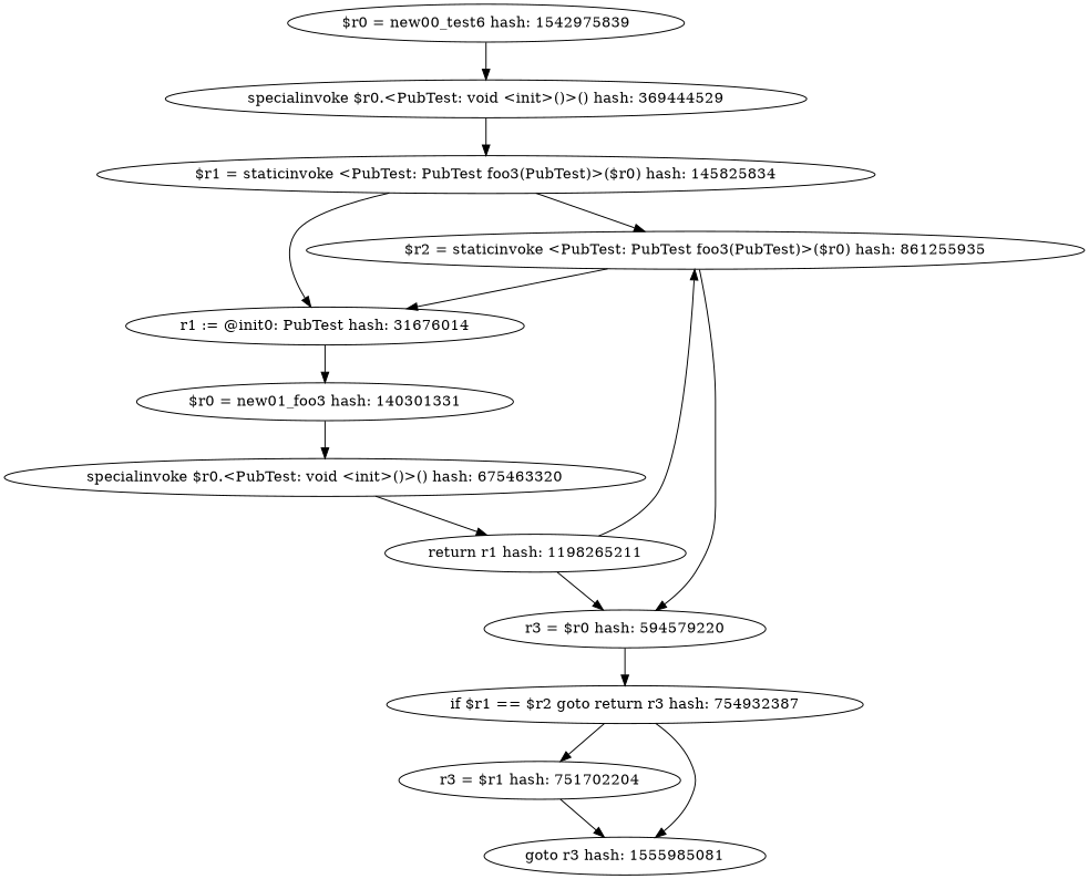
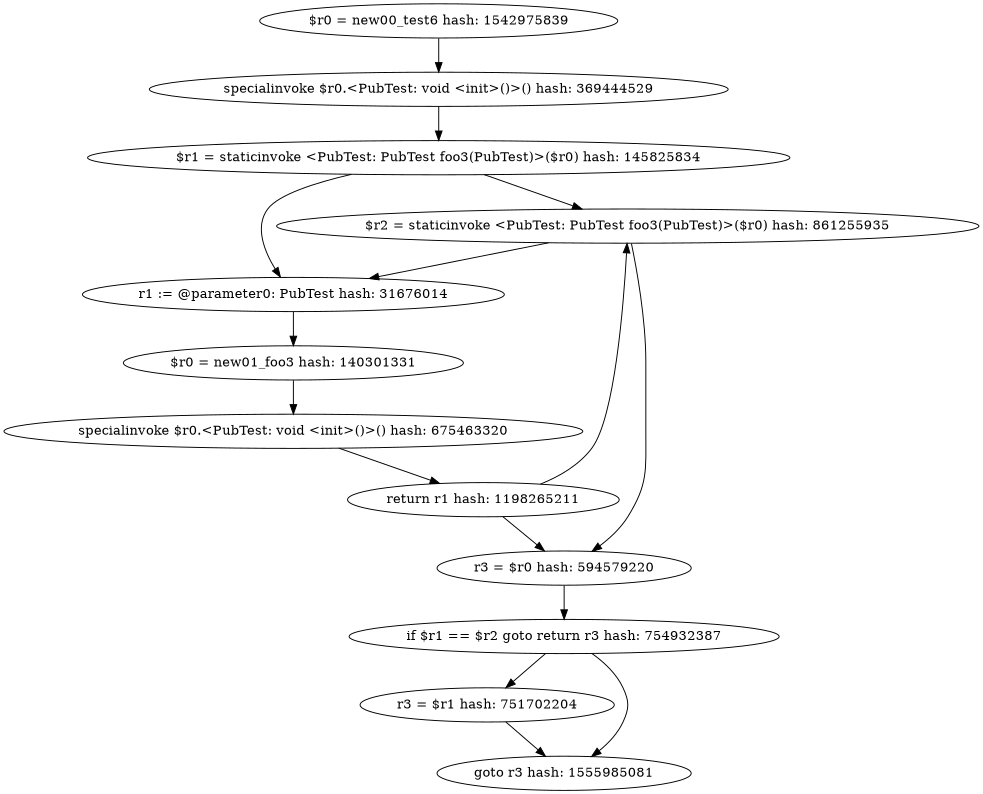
  digraph {
    "$r0 = new00_test6 hash: 1542975839"
    "specialinvoke $r0.<PubTest: void <init>()>() hash: 369444529"
    "$r1 = staticinvoke <PubTest: PubTest foo3(PubTest)>($r0) hash: 145825834"
    "$r2 = staticinvoke <PubTest: PubTest foo3(PubTest)>($r0) hash: 861255935"
-   "r1 := @parameter0: PubTest hash: 31676014" [label="r1 := @init0: PubTest hash: 31676014"]
+   "r1 := @parameter0: PubTest hash: 31676014"
    "r3 = $r0 hash: 594579220"
    "$r0 = new01_foo3 hash: 140301331"
    "if $r1 == $r2 goto return r3 hash: 754932387"
    "r3 = $r1 hash: 751702204"
    n10 [label="goto r3 hash: 1555985081"]
    "specialinvoke $r0.<PubTest: void <init>()>() hash: 675463320"
    "return r1 hash: 1198265211"
    "$r0 = new00_test6 hash: 1542975839" -> "specialinvoke $r0.<PubTest: void <init>()>() hash: 369444529"
    "specialinvoke $r0.<PubTest: void <init>()>() hash: 369444529" -> "$r1 = staticinvoke <PubTest: PubTest foo3(PubTest)>($r0) hash: 145825834"
    "$r1 = staticinvoke <PubTest: PubTest foo3(PubTest)>($r0) hash: 145825834" -> "$r2 = staticinvoke <PubTest: PubTest foo3(PubTest)>($r0) hash: 861255935"
    "$r1 = staticinvoke <PubTest: PubTest foo3(PubTest)>($r0) hash: 145825834" -> "r1 := @parameter0: PubTest hash: 31676014"
    "$r2 = staticinvoke <PubTest: PubTest foo3(PubTest)>($r0) hash: 861255935" -> "r1 := @parameter0: PubTest hash: 31676014"
    "$r2 = staticinvoke <PubTest: PubTest foo3(PubTest)>($r0) hash: 861255935" -> "r3 = $r0 hash: 594579220"
    "r1 := @parameter0: PubTest hash: 31676014" -> "$r0 = new01_foo3 hash: 140301331"
    "r3 = $r0 hash: 594579220" -> "if $r1 == $r2 goto return r3 hash: 754932387"
    "$r0 = new01_foo3 hash: 140301331" -> "specialinvoke $r0.<PubTest: void <init>()>() hash: 675463320"
    "if $r1 == $r2 goto return r3 hash: 754932387" -> "r3 = $r1 hash: 751702204"
    "if $r1 == $r2 goto return r3 hash: 754932387" -> n10
    "r3 = $r1 hash: 751702204" -> n10
    "specialinvoke $r0.<PubTest: void <init>()>() hash: 675463320" -> "return r1 hash: 1198265211"
    "return r1 hash: 1198265211" -> "$r2 = staticinvoke <PubTest: PubTest foo3(PubTest)>($r0) hash: 861255935"
    "return r1 hash: 1198265211" -> "r3 = $r0 hash: 594579220"
  }
